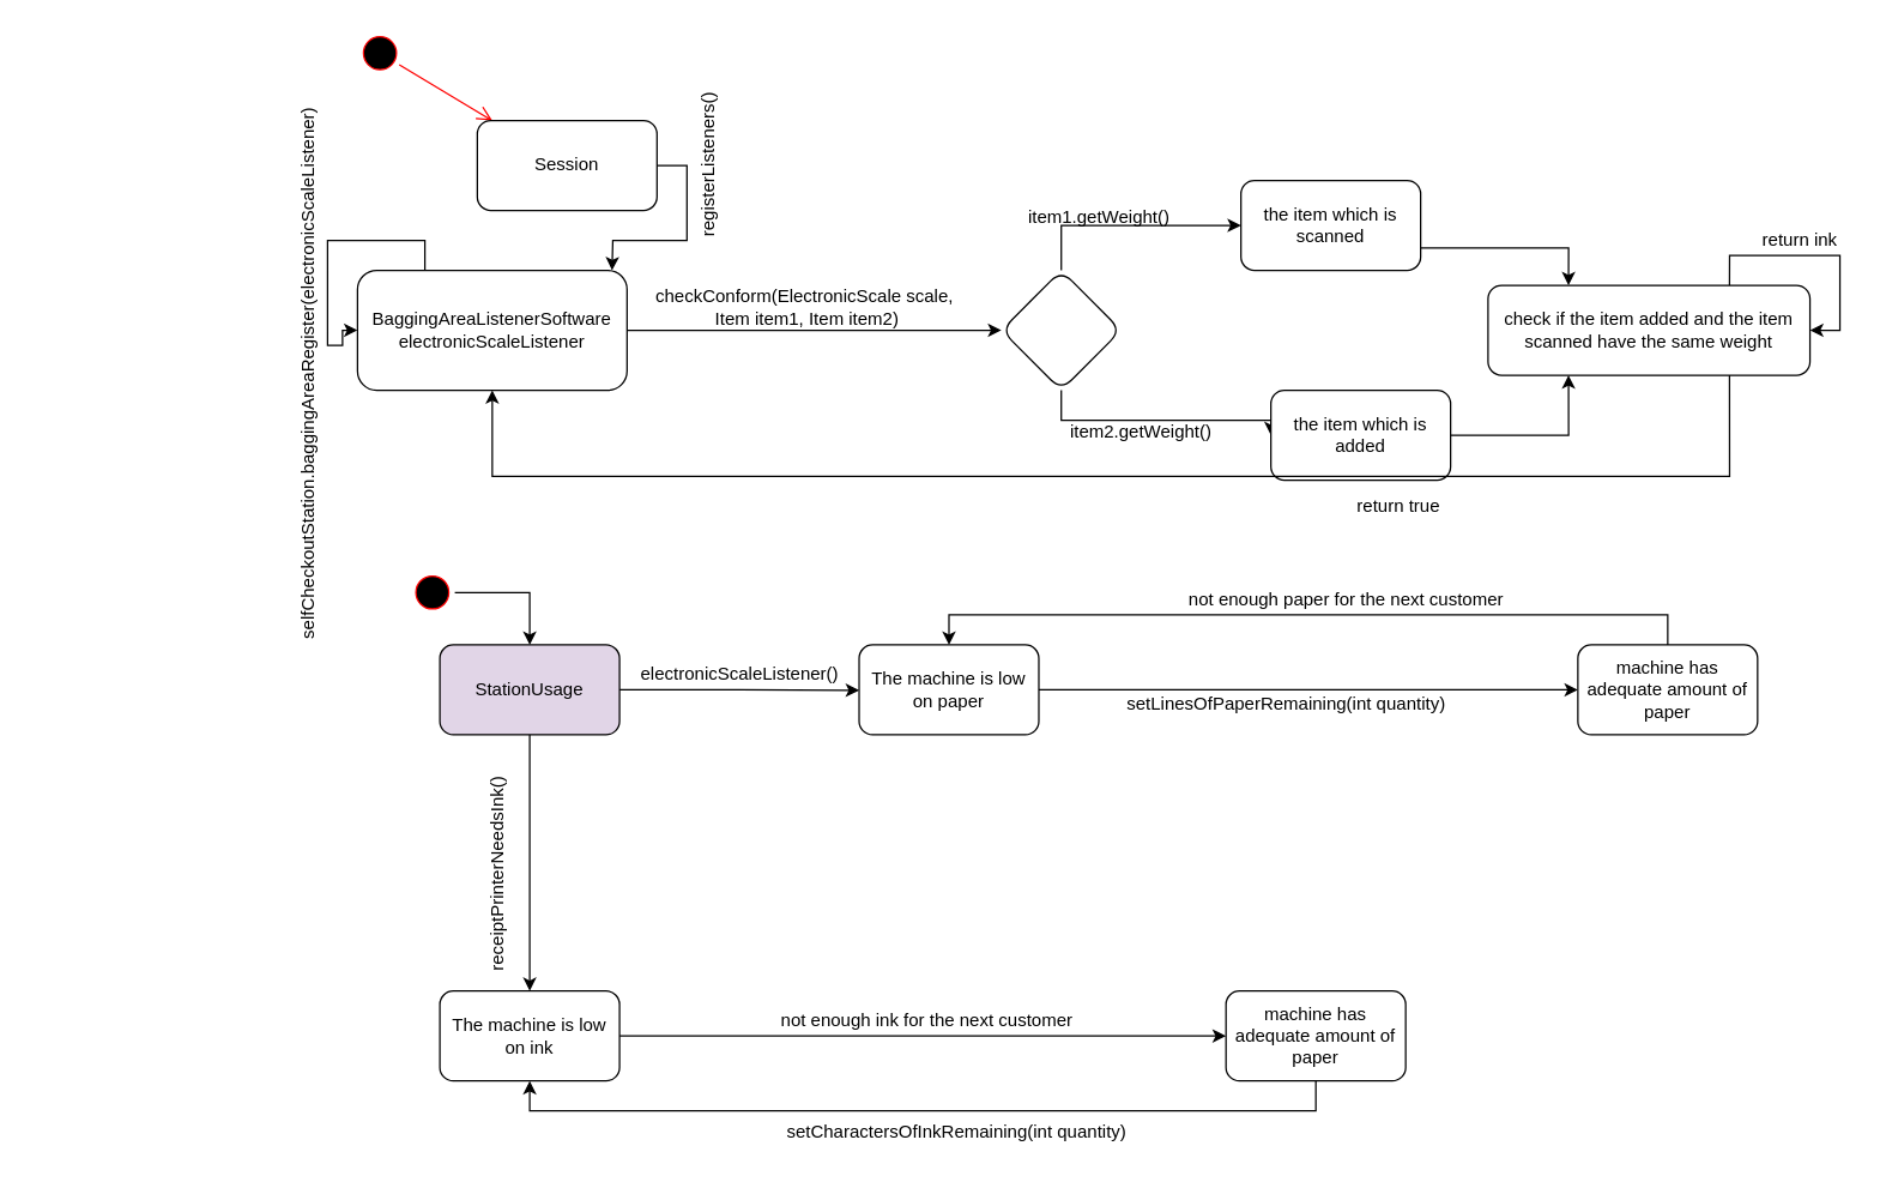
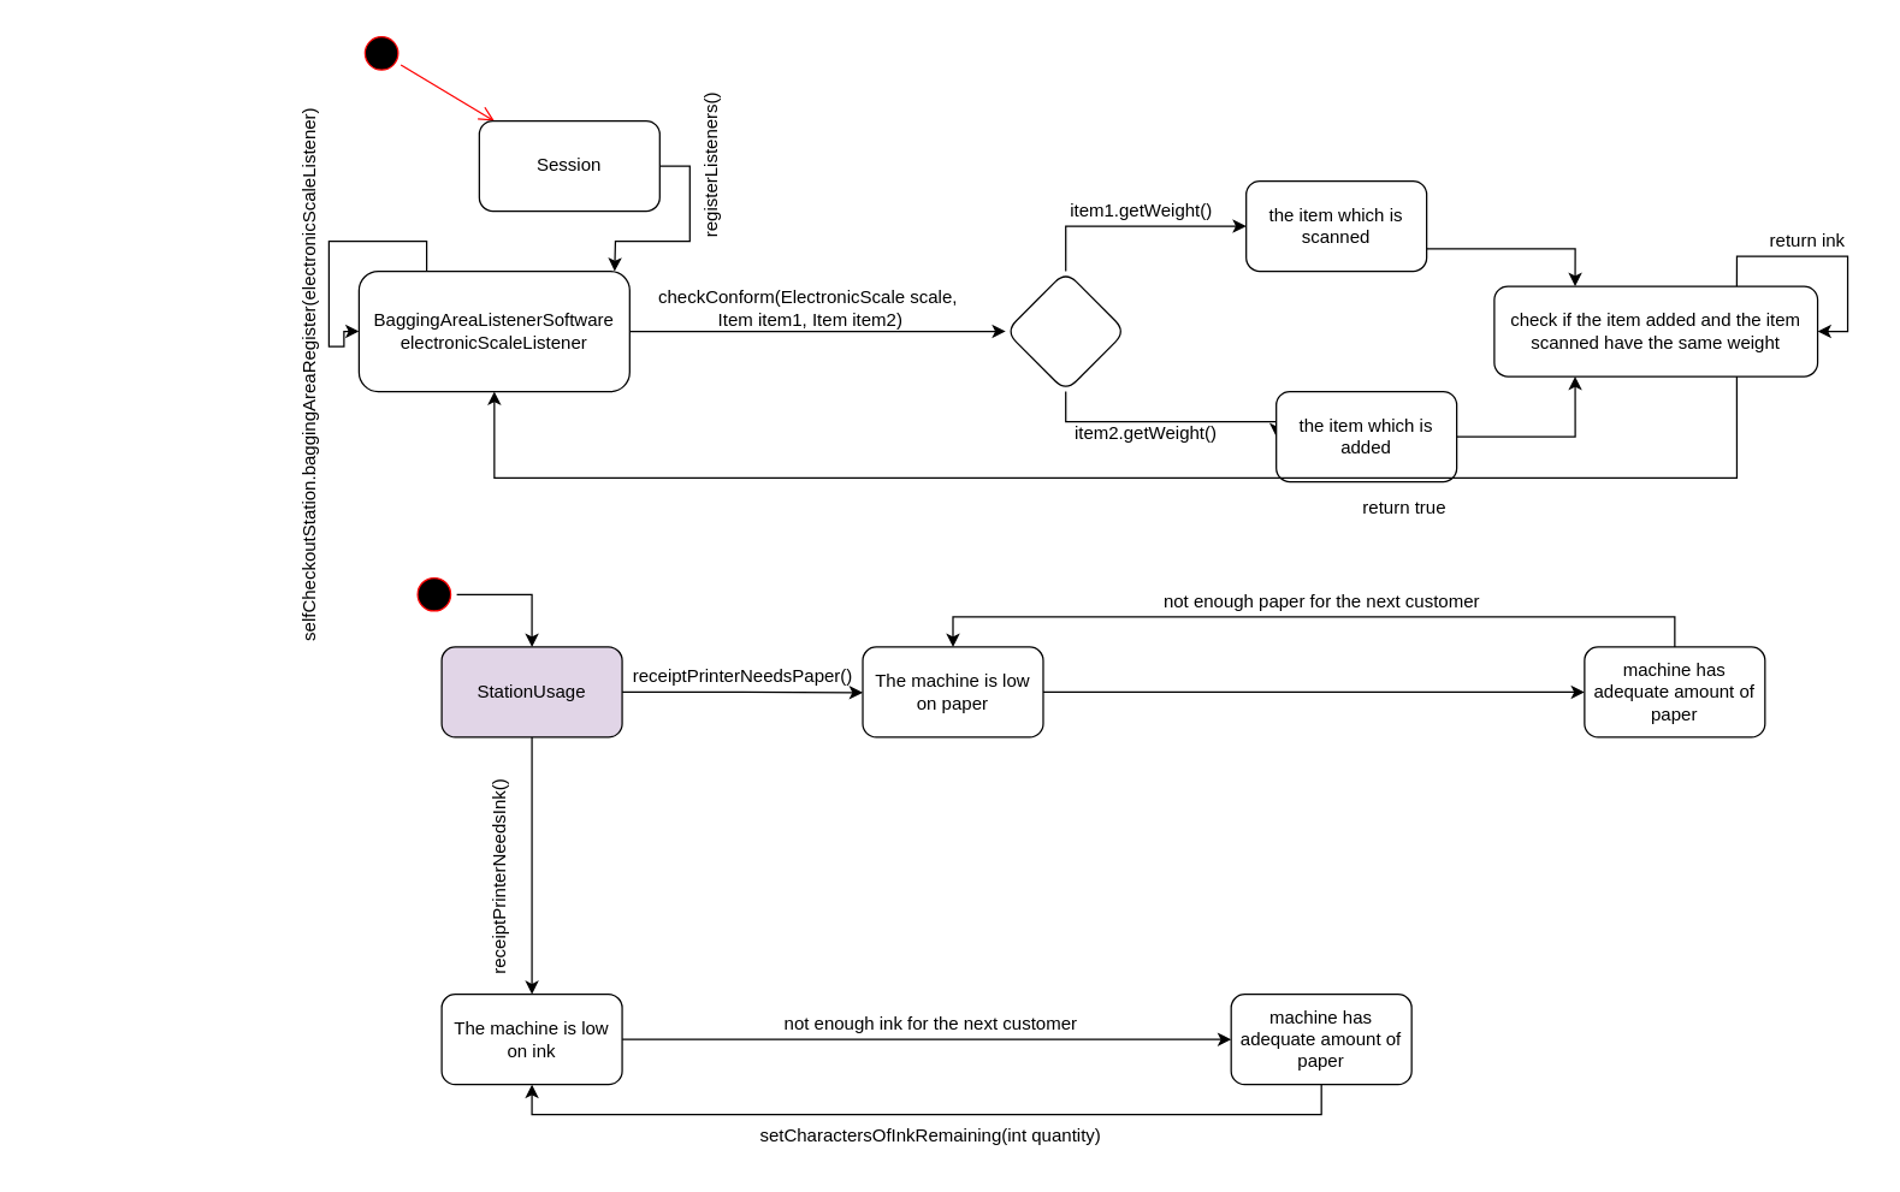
  <mxCell id="0" />
  <mxCell id="1" parent="0" />
  <mxCell id="2" value="" style="ellipse;html=1;shape=startState;fillColor=#000000;strokeColor=#ff0000;rounded=1;shadow=0;comic=0;labelBackgroundColor=none;fontFamily=Verdana;fontSize=12;fontColor=#000000;align=center;direction=south;" parent="1" vertex="1"><mxGeometry x="238" y="20" width="30" height="30" as="geometry" /></mxCell>
  <mxCell id="3" style="html=1;labelBackgroundColor=none;endArrow=open;endSize=8;strokeColor=#ff0000;fontFamily=Verdana;fontSize=12;align=left;" parent="1" source="2" edge="1"><mxGeometry relative="1" as="geometry"><mxPoint x="328" y="80" as="targetPoint" /></mxGeometry></mxCell>
  <mxCell id="4" style="edgeStyle=orthogonalEdgeStyle;rounded=0;orthogonalLoop=1;jettySize=auto;html=1;exitX=1;exitY=0.5;exitDx=0;exitDy=0;" edge="1" parent="1" source="5"><mxGeometry relative="1" as="geometry"><mxPoint x="408" y="180" as="targetPoint" /></mxGeometry></mxCell>
  <mxCell id="5" value="Session" style="whiteSpace=wrap;html=1;fillColor=#ffffff;gradientColor=none;rounded=1;" parent="1" vertex="1"><mxGeometry x="318" y="80" width="120" height="60" as="geometry" /></mxCell>
  <mxCell id="6" style="edgeStyle=orthogonalEdgeStyle;rounded=0;orthogonalLoop=1;jettySize=auto;html=1;exitX=1;exitY=0.5;exitDx=0;exitDy=0;endArrow=classic;endFill=1;strokeColor=#000000;entryX=0;entryY=0.5;entryDx=0;entryDy=0;" parent="1" source="8" target="16" edge="1"><mxGeometry relative="1" as="geometry"><mxPoint x="668" y="190" as="targetPoint" /><Array as="points"><mxPoint x="668" y="220" /></Array></mxGeometry></mxCell>
  <mxCell id="7" style="edgeStyle=orthogonalEdgeStyle;rounded=0;orthogonalLoop=1;jettySize=auto;html=1;exitX=0.25;exitY=0;exitDx=0;exitDy=0;endArrow=classic;endFill=1;strokeColor=#000000;entryX=0;entryY=0.5;entryDx=0;entryDy=0;" parent="1" source="8" target="8" edge="1"><mxGeometry relative="1" as="geometry"><mxPoint x="228" y="190" as="targetPoint" /><Array as="points"><mxPoint x="283" y="160" /><mxPoint x="218" y="160" /><mxPoint x="218" y="230" /><mxPoint x="228" y="230" /><mxPoint x="228" y="220" /></Array></mxGeometry></mxCell>
  <mxCell id="8" value="BaggingAreaListenerSoftware&lt;br&gt;electronicScaleListener" style="whiteSpace=wrap;html=1;rounded=1;fillColor=#ffffff;gradientColor=none;arcSize=16;" parent="1" vertex="1"><mxGeometry x="238" y="180" width="180" height="80" as="geometry" /></mxCell>
  <mxCell id="9" value="registerListeners()" style="text;html=1;align=center;verticalAlign=middle;resizable=0;points=[];autosize=1;strokeColor=none;rotation=-90;" parent="1" vertex="1"><mxGeometry x="418" y="100" width="110" height="20" as="geometry" /></mxCell>
  <mxCell id="10" value="selfCheckoutStation.baggingAreaRegister(electronicScaleListener)" style="text;html=1;align=center;verticalAlign=middle;resizable=0;points=[];autosize=1;strokeColor=none;rotation=-90;" parent="1" vertex="1"><mxGeometry x="20.5" y="240" width="370" height="20" as="geometry" /></mxCell>
  <mxCell id="11" value="checkConform(ElectronicScale scale,&amp;nbsp;&lt;br&gt;Item item1, Item item2)" style="text;html=1;align=center;verticalAlign=middle;resizable=0;points=[];autosize=1;strokeColor=none;" parent="1" vertex="1"><mxGeometry x="428" y="190" width="220" height="30" as="geometry" /></mxCell>
  <mxCell id="12" style="edgeStyle=orthogonalEdgeStyle;rounded=0;orthogonalLoop=1;jettySize=auto;html=1;exitX=1;exitY=0.75;exitDx=0;exitDy=0;endArrow=classic;endFill=1;strokeColor=#000000;entryX=0.25;entryY=0;entryDx=0;entryDy=0;" parent="1" source="13" target="22" edge="1"><mxGeometry relative="1" as="geometry"><mxPoint x="1018" y="165" as="targetPoint" /></mxGeometry></mxCell>
  <mxCell id="13" value="the item which is scanned" style="whiteSpace=wrap;html=1;rounded=1;fillColor=#ffffff;gradientColor=none;" parent="1" vertex="1"><mxGeometry x="828" y="120" width="120" height="60" as="geometry" /></mxCell>
  <mxCell id="14" style="edgeStyle=orthogonalEdgeStyle;rounded=0;orthogonalLoop=1;jettySize=auto;html=1;exitX=0.5;exitY=0;exitDx=0;exitDy=0;endArrow=classic;endFill=1;strokeColor=#000000;entryX=0;entryY=0.5;entryDx=0;entryDy=0;" parent="1" source="16" target="13" edge="1"><mxGeometry relative="1" as="geometry"><mxPoint x="798" y="150" as="targetPoint" /><Array as="points"><mxPoint x="708" y="150" /></Array></mxGeometry></mxCell>
  <mxCell id="15" style="edgeStyle=orthogonalEdgeStyle;rounded=0;orthogonalLoop=1;jettySize=auto;html=1;exitX=0.5;exitY=1;exitDx=0;exitDy=0;endArrow=classic;endFill=1;strokeColor=#000000;entryX=0;entryY=0.5;entryDx=0;entryDy=0;" parent="1" source="16" target="18" edge="1"><mxGeometry relative="1" as="geometry"><mxPoint x="818" y="280" as="targetPoint" /><Array as="points"><mxPoint x="708" y="280" /></Array></mxGeometry></mxCell>
  <mxCell id="16" value="" style="rhombus;whiteSpace=wrap;html=1;rounded=1;fillColor=#ffffff;gradientColor=none;" parent="1" vertex="1"><mxGeometry x="668" y="180" width="80" height="80" as="geometry" /></mxCell>
  <mxCell id="17" style="edgeStyle=orthogonalEdgeStyle;rounded=0;orthogonalLoop=1;jettySize=auto;html=1;exitX=1;exitY=0.5;exitDx=0;exitDy=0;endArrow=classic;endFill=1;strokeColor=#000000;entryX=0.25;entryY=1;entryDx=0;entryDy=0;" parent="1" source="18" target="22" edge="1"><mxGeometry relative="1" as="geometry"><mxPoint x="1028" y="280" as="targetPoint" /></mxGeometry></mxCell>
  <mxCell id="18" value="the item which is added" style="whiteSpace=wrap;html=1;rounded=1;fillColor=#ffffff;gradientColor=none;" parent="1" vertex="1"><mxGeometry x="848" y="260" width="120" height="60" as="geometry" /></mxCell>
- <mxCell id="19" value="item1.getWeight()" style="text;html=1;align=center;verticalAlign=middle;resizable=0;points=[];autosize=1;strokeColor=none;" parent="1" vertex="1"><mxGeometry x="678" y="135" width="110" height="20" as="geometry" /></mxCell>
+ <mxCell id="19" value="item1.getWeight()" style="text;html=1;align=center;verticalAlign=middle;resizable=0;points=[];autosize=1;strokeColor=none;" parent="1" vertex="1"><mxGeometry x="703" y="130" width="110" height="20" as="geometry" /></mxCell>
  <mxCell id="20" style="edgeStyle=orthogonalEdgeStyle;rounded=0;orthogonalLoop=1;jettySize=auto;html=1;exitX=0.75;exitY=0;exitDx=0;exitDy=0;endArrow=classic;endFill=1;strokeColor=#000000;entryX=1;entryY=0.5;entryDx=0;entryDy=0;" parent="1" source="22" target="22" edge="1"><mxGeometry relative="1" as="geometry"><mxPoint x="1154" y="140" as="targetPoint" /></mxGeometry></mxCell>
  <mxCell id="21" style="edgeStyle=orthogonalEdgeStyle;rounded=0;orthogonalLoop=1;jettySize=auto;html=1;exitX=0.75;exitY=1;exitDx=0;exitDy=0;entryX=0.5;entryY=1;entryDx=0;entryDy=0;" parent="1" source="22" target="8" edge="1"><mxGeometry relative="1" as="geometry"><Array as="points"><mxPoint x="1154.5" y="317.5" /><mxPoint x="328.5" y="317.5" /></Array></mxGeometry></mxCell>
  <mxCell id="22" value="check if the item added and the item scanned have the same weight" style="whiteSpace=wrap;html=1;rounded=1;fillColor=#ffffff;gradientColor=none;" parent="1" vertex="1"><mxGeometry x="993" y="190" width="215" height="60" as="geometry" /></mxCell>
  <mxCell id="23" value="return ink" style="text;html=1;align=center;verticalAlign=middle;resizable=0;points=[];autosize=1;strokeColor=none;" parent="1" vertex="1"><mxGeometry x="1160.5" y="150" width="80" height="20" as="geometry" /></mxCell>
  <mxCell id="24" style="edgeStyle=orthogonalEdgeStyle;rounded=0;orthogonalLoop=1;jettySize=auto;html=1;exitX=0.5;exitY=0;exitDx=0;exitDy=0;" parent="1" source="25" target="28" edge="1"><mxGeometry relative="1" as="geometry"><mxPoint x="353" y="440" as="targetPoint" /></mxGeometry></mxCell>
  <mxCell id="25" value="" style="ellipse;html=1;shape=startState;fillColor=#000000;strokeColor=#ff0000;rounded=1;shadow=0;comic=0;labelBackgroundColor=none;fontFamily=Verdana;fontSize=12;fontColor=#000000;align=center;direction=south;" parent="1" vertex="1"><mxGeometry x="273" y="380" width="30" height="30" as="geometry" /></mxCell>
  <mxCell id="26" style="edgeStyle=orthogonalEdgeStyle;rounded=0;orthogonalLoop=1;jettySize=auto;html=1;exitX=1;exitY=0.5;exitDx=0;exitDy=0;" parent="1" source="28" edge="1"><mxGeometry relative="1" as="geometry"><mxPoint x="573" y="460.294" as="targetPoint" /></mxGeometry></mxCell>
  <mxCell id="27" style="edgeStyle=orthogonalEdgeStyle;rounded=0;orthogonalLoop=1;jettySize=auto;html=1;exitX=0.5;exitY=1;exitDx=0;exitDy=0;entryX=0.5;entryY=0;entryDx=0;entryDy=0;" parent="1" source="28" target="32" edge="1"><mxGeometry relative="1" as="geometry"><mxPoint x="353.176" y="600" as="targetPoint" /></mxGeometry></mxCell>
  <mxCell id="28" value="StationUsage" style="rounded=1;whiteSpace=wrap;html=1;fillColor=#e1d5e7;" parent="1" vertex="1"><mxGeometry x="293" y="430" width="120" height="60" as="geometry" /></mxCell>
  <mxCell id="29" style="edgeStyle=orthogonalEdgeStyle;rounded=0;orthogonalLoop=1;jettySize=auto;html=1;exitX=1;exitY=0.5;exitDx=0;exitDy=0;entryX=0;entryY=0.5;entryDx=0;entryDy=0;" parent="1" source="30" target="36" edge="1"><mxGeometry relative="1" as="geometry" /></mxCell>
  <mxCell id="30" value="The machine is low on paper&lt;span style=&quot;color: rgba(0 , 0 , 0 , 0) ; font-family: monospace ; font-size: 0px&quot;&gt;%3CmxGraphModel%3E%3Croot%3E%3CmxCell%20id%3D%220%22%2F%3E%3CmxCell%20id%3D%221%22%20parent%3D%220%22%2F%3E%3CmxCell%20id%3D%222%22%20value%3D%22%22%20style%3D%22ellipse%3Bhtml%3D1%3Bshape%3DstartState%3BfillColor%3D%23000000%3BstrokeColor%3D%23ff0000%3Brounded%3D1%3Bshadow%3D0%3Bcomic%3D0%3BlabelBackgroundColor%3Dnone%3BfontFamily%3DVerdana%3BfontSize%3D12%3BfontColor%3D%23000000%3Balign%3Dcenter%3Bdirection%3Dsouth%3B%22%20vertex%3D%221%22%20parent%3D%221%22%3E%3CmxGeometry%20x%3D%2250%22%20y%3D%2250%22%20width%3D%2230%22%20height%3D%2230%22%20as%3D%22geometry%22%2F%3E%3C%2FmxCell%3E%3C%2Froot%3E%3C%2FmxGraphModel%3E&lt;/span&gt;" style="rounded=1;whiteSpace=wrap;html=1;" parent="1" vertex="1"><mxGeometry x="573" y="430" width="120" height="60" as="geometry" /></mxCell>
  <mxCell id="31" style="edgeStyle=orthogonalEdgeStyle;rounded=0;orthogonalLoop=1;jettySize=auto;html=1;exitX=1;exitY=0.5;exitDx=0;exitDy=0;entryX=0;entryY=0.5;entryDx=0;entryDy=0;" parent="1" source="32" target="34" edge="1"><mxGeometry relative="1" as="geometry"><mxPoint x="593" y="690.706" as="targetPoint" /></mxGeometry></mxCell>
  <mxCell id="32" value="The machine is low on ink&lt;span style=&quot;color: rgba(0 , 0 , 0 , 0) ; font-family: monospace ; font-size: 0px&quot;&gt;%3CmxGraphModel%3E%3Croot%3E%3CmxCell%20id%3D%220%22%2F%3E%3CmxCell%20id%3D%221%22%20parent%3D%220%22%2F%3E%3CmxCell%20id%3D%222%22%20value%3D%22%22%20style%3D%22ellipse%3Bhtml%3D1%3Bshape%3DstartState%3BfillColor%3D%23000000%3BstrokeColor%3D%23ff0000%3Brounded%3D1%3Bshadow%3D0%3Bcomic%3D0%3BlabelBackgroundColor%3Dnone%3BfontFamily%3DVerdana%3BfontSize%3D12%3BfontColor%3D%23000000%3Balign%3Dcenter%3Bdirection%3Dsouth%3B%22%20vertex%3D%221%22%20parent%3D%221%22%3E%3CmxGeometry%20x%3D%2250%22%20y%3D%2250%22%20width%3D%2230%22%20height%3D%2230%22%20as%3D%22geometry%22%2F%3E%3C%2FmxCell%3E%3C%2Froot%3E%3C%2FmxGraphModel%3E&lt;/span&gt;" style="rounded=1;whiteSpace=wrap;html=1;" parent="1" vertex="1"><mxGeometry x="293" y="661" width="120" height="60" as="geometry" /></mxCell>
  <mxCell id="33" style="edgeStyle=orthogonalEdgeStyle;rounded=0;orthogonalLoop=1;jettySize=auto;html=1;exitX=0.5;exitY=1;exitDx=0;exitDy=0;entryX=0.5;entryY=1;entryDx=0;entryDy=0;" parent="1" source="34" target="32" edge="1"><mxGeometry relative="1" as="geometry" /></mxCell>
  <mxCell id="34" value="machine has adequate amount of paper" style="rounded=1;whiteSpace=wrap;html=1;" parent="1" vertex="1"><mxGeometry x="818" y="661" width="120" height="60" as="geometry" /></mxCell>
  <mxCell id="35" style="edgeStyle=orthogonalEdgeStyle;rounded=0;orthogonalLoop=1;jettySize=auto;html=1;exitX=0.5;exitY=0;exitDx=0;exitDy=0;entryX=0.5;entryY=0;entryDx=0;entryDy=0;" parent="1" source="36" target="30" edge="1"><mxGeometry relative="1" as="geometry"><mxPoint x="633" y="380" as="targetPoint" /></mxGeometry></mxCell>
  <mxCell id="36" value="machine has adequate amount of paper" style="rounded=1;whiteSpace=wrap;html=1;" parent="1" vertex="1"><mxGeometry x="1053" y="430" width="120" height="60" as="geometry" /></mxCell>
- <mxCell id="37" value="setLinesOfPaperRemaining(int quantity)" style="text;html=1;align=center;verticalAlign=middle;resizable=0;points=[];autosize=1;strokeColor=none;" parent="1" vertex="1"><mxGeometry x="743" y="460" width="230" height="20" as="geometry" /></mxCell>
- <mxCell id="38" value="not enough paper for the next customer" style="text;html=1;align=center;verticalAlign=middle;resizable=0;points=[];autosize=1;strokeColor=none;" parent="1" vertex="1"><mxGeometry x="783" y="390" width="230" height="20" as="geometry" /></mxCell>
- <mxCell id="39" value="setCharactersOfInkRemaining(int quantity)" style="text;whiteSpace=wrap;html=1;" parent="1" vertex="1"><mxGeometry x="523" y="741" width="250" height="30" as="geometry" /></mxCell>
+ <mxCell id="38" value="not enough paper for the next customer" style="text;html=1;align=center;verticalAlign=middle;resizable=0;points=[];autosize=1;strokeColor=none;" parent="1" vertex="1"><mxGeometry x="763" y="390" width="230" height="20" as="geometry" /></mxCell>
+ <mxCell id="39" value="setCharactersOfInkRemaining(int quantity)" style="text;whiteSpace=wrap;html=1;" parent="1" vertex="1"><mxGeometry x="503" y="741" width="250" height="30" as="geometry" /></mxCell>
  <mxCell id="40" value="not enough ink for the next customer" style="text;html=1;align=center;verticalAlign=middle;resizable=0;points=[];autosize=1;strokeColor=none;" parent="1" vertex="1"><mxGeometry x="513" y="671" width="210" height="20" as="geometry" /></mxCell>
- <mxCell id="41" value="electronicScaleListener()" style="text;html=1;align=center;verticalAlign=middle;resizable=0;points=[];autosize=1;strokeColor=none;" parent="1" vertex="1"><mxGeometry x="413" y="440" width="160" height="20" as="geometry" /></mxCell>
+ <mxCell id="41" value="receiptPrinterNeedsPaper()" style="text;html=1;align=center;verticalAlign=middle;resizable=0;points=[];autosize=1;strokeColor=none;" parent="1" vertex="1"><mxGeometry x="413" y="440" width="160" height="20" as="geometry" /></mxCell>
  <mxCell id="42" value="receiptPrinterNeedsInk()" style="text;whiteSpace=wrap;html=1;rotation=-90;" parent="1" vertex="1"><mxGeometry x="258" y="560" width="150" height="30" as="geometry" /></mxCell>
  <mxCell id="43" value="item2.getWeight()" style="text;html=1;align=center;verticalAlign=middle;resizable=0;points=[];autosize=1;strokeColor=none;" vertex="1" parent="1"><mxGeometry x="705.5" y="277.5" width="110" height="20" as="geometry" /></mxCell>
  <mxCell id="44" value="return true" style="text;html=1;align=center;verticalAlign=middle;resizable=0;points=[];autosize=1;strokeColor=none;" vertex="1" parent="1"><mxGeometry x="898" y="327.5" width="70" height="20" as="geometry" /></mxCell>
